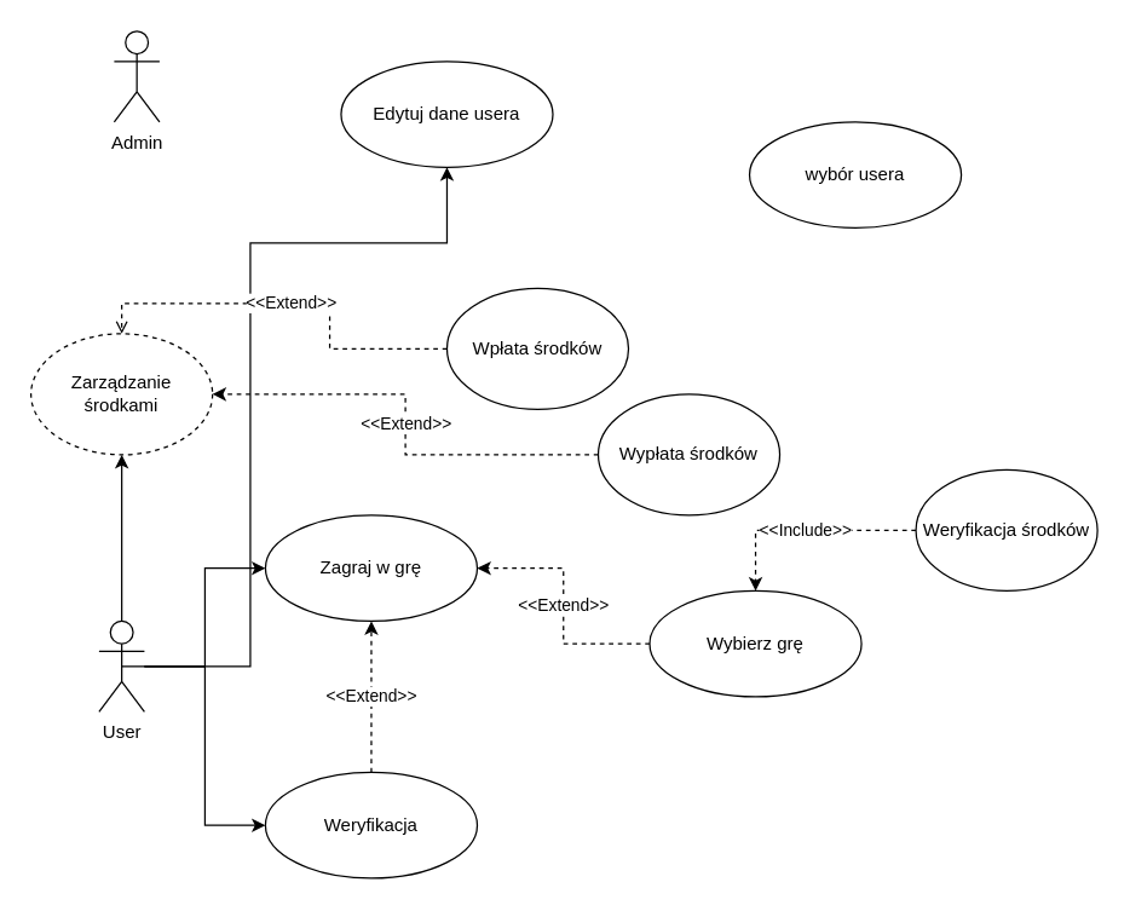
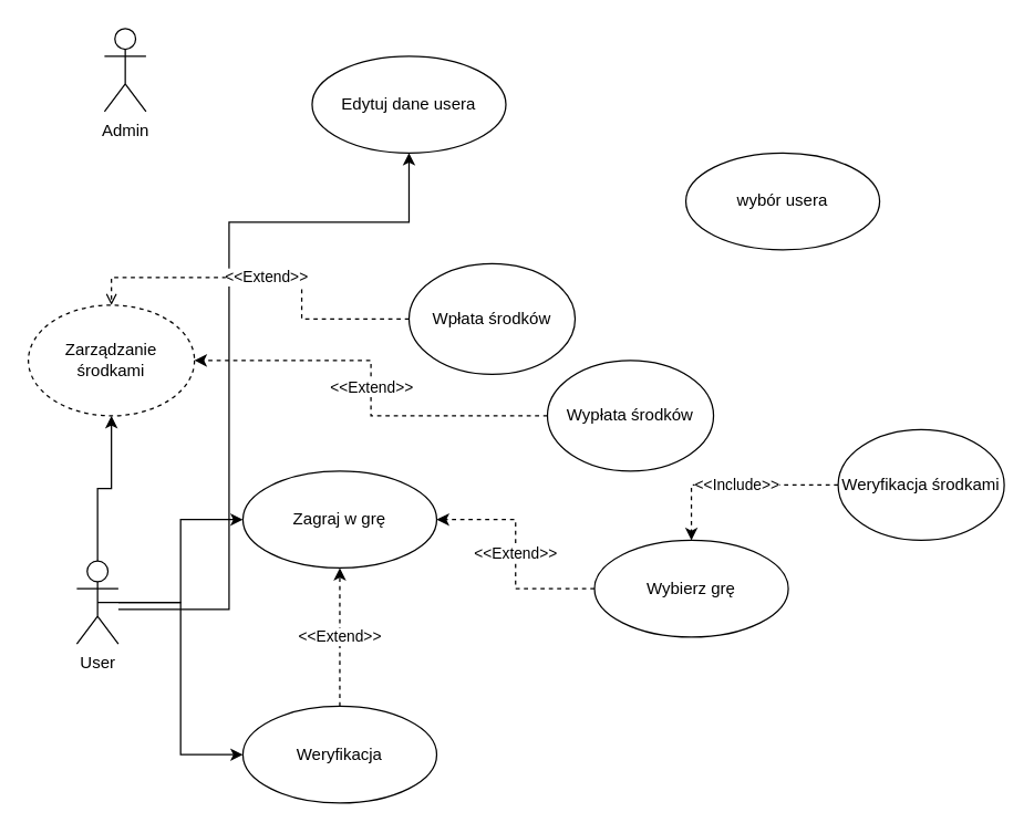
  <mxCell id="0" />
  <mxCell id="1" parent="0" />
  <mxCell id="2" value="Admin&lt;div&gt;&lt;br&gt;&lt;/div&gt;" style="shape=umlActor;verticalLabelPosition=bottom;verticalAlign=top;html=1;" vertex="1" parent="1"><mxGeometry x="75" y="20" width="30" height="60" as="geometry" /></mxCell>
  <mxCell id="3" style="edgeStyle=orthogonalEdgeStyle;rounded=0;orthogonalLoop=1;jettySize=auto;html=1;exitX=0.5;exitY=0.5;exitDx=0;exitDy=0;exitPerimeter=0;entryX=0;entryY=0.5;entryDx=0;entryDy=0;" edge="1" parent="1" source="7" target="9"><mxGeometry relative="1" as="geometry" /></mxCell>
  <mxCell id="4" style="edgeStyle=orthogonalEdgeStyle;rounded=0;orthogonalLoop=1;jettySize=auto;html=1;" edge="1" parent="1" source="7" target="14"><mxGeometry relative="1" as="geometry" /></mxCell>
  <mxCell id="5" style="edgeStyle=orthogonalEdgeStyle;rounded=0;orthogonalLoop=1;jettySize=auto;html=1;entryX=0.5;entryY=1;entryDx=0;entryDy=0;" edge="1" parent="1" source="7" target="10"><mxGeometry relative="1" as="geometry"><Array as="points"><mxPoint x="165" y="440" /><mxPoint x="165" y="160" /></Array></mxGeometry></mxCell>
  <mxCell id="6" style="edgeStyle=orthogonalEdgeStyle;rounded=0;orthogonalLoop=1;jettySize=auto;html=1;exitX=0.5;exitY=0;exitDx=0;exitDy=0;exitPerimeter=0;entryX=0.5;entryY=1;entryDx=0;entryDy=0;" edge="1" parent="1" source="7" target="19"><mxGeometry relative="1" as="geometry" /></mxCell>
- <mxCell id="7" value="User&lt;div&gt;&lt;br&gt;&lt;/div&gt;" style="shape=umlActor;verticalLabelPosition=bottom;verticalAlign=top;html=1;" vertex="1" parent="1"><mxGeometry x="65" y="410" width="30" height="60" as="geometry" /></mxCell>
+ <mxCell id="7" value="User&lt;div&gt;&lt;br&gt;&lt;/div&gt;" style="shape=umlActor;verticalLabelPosition=bottom;verticalAlign=top;html=1;" vertex="1" parent="1"><mxGeometry x="55" y="405" width="30" height="60" as="geometry" /></mxCell>
  <mxCell id="8" value="&amp;lt;&amp;lt;Extend&amp;gt;&amp;gt;" style="edgeStyle=orthogonalEdgeStyle;rounded=0;orthogonalLoop=1;jettySize=auto;html=1;dashed=1;" edge="1" parent="1" source="9" target="14"><mxGeometry relative="1" as="geometry" /></mxCell>
  <mxCell id="9" value="Weryfikacja" style="ellipse;whiteSpace=wrap;html=1;" vertex="1" parent="1"><mxGeometry x="175" y="510" width="140" height="70" as="geometry" /></mxCell>
  <mxCell id="10" value="Edytuj dane usera" style="ellipse;whiteSpace=wrap;html=1;" vertex="1" parent="1"><mxGeometry x="225" y="40" width="140" height="70" as="geometry" /></mxCell>
- <mxCell id="11" value="wybór usera" style="ellipse;whiteSpace=wrap;html=1;" vertex="1" parent="1"><mxGeometry x="495" y="80" width="140" height="70" as="geometry" /></mxCell>
+ <mxCell id="11" value="wybór usera" style="ellipse;whiteSpace=wrap;html=1;" vertex="1" parent="1"><mxGeometry x="495" y="110" width="140" height="70" as="geometry" /></mxCell>
  <mxCell id="12" value="&amp;lt;&amp;lt;Extend&amp;gt;&amp;gt;" style="edgeStyle=orthogonalEdgeStyle;rounded=0;orthogonalLoop=1;jettySize=auto;html=1;dashed=1;" edge="1" parent="1" source="13" target="14"><mxGeometry relative="1" as="geometry" /></mxCell>
  <mxCell id="13" value="Wybierz grę" style="ellipse;whiteSpace=wrap;html=1;" vertex="1" parent="1"><mxGeometry x="429" y="390" width="140" height="70" as="geometry" /></mxCell>
  <mxCell id="14" value="Zagraj w grę" style="ellipse;whiteSpace=wrap;html=1;" vertex="1" parent="1"><mxGeometry x="175" y="340" width="140" height="70" as="geometry" /></mxCell>
  <mxCell id="15" value="&amp;lt;&amp;lt;Extend&amp;gt;&amp;gt;" style="edgeStyle=orthogonalEdgeStyle;rounded=0;orthogonalLoop=1;jettySize=auto;html=1;entryX=0.5;entryY=0;entryDx=0;entryDy=0;dashed=1;endArrow=open;" edge="1" parent="1" source="16" target="19"><mxGeometry relative="1" as="geometry" /></mxCell>
  <mxCell id="16" value="Wpłata środków" style="ellipse;whiteSpace=wrap;html=1;" vertex="1" parent="1"><mxGeometry x="295" y="190" width="120" height="80" as="geometry" /></mxCell>
  <mxCell id="17" value="&amp;lt;&amp;lt;Extend&amp;gt;&amp;gt;" style="edgeStyle=orthogonalEdgeStyle;rounded=0;orthogonalLoop=1;jettySize=auto;html=1;entryX=1;entryY=0.5;entryDx=0;entryDy=0;dashed=1;" edge="1" parent="1" source="18" target="19"><mxGeometry relative="1" as="geometry" /></mxCell>
  <mxCell id="18" value="Wypłata środków" style="ellipse;whiteSpace=wrap;html=1;" vertex="1" parent="1"><mxGeometry x="395" y="260" width="120" height="80" as="geometry" /></mxCell>
  <mxCell id="19" value="Zarządzanie środkami" style="ellipse;whiteSpace=wrap;html=1;dashed=1;" vertex="1" parent="1"><mxGeometry x="20" y="220" width="120" height="80" as="geometry" /></mxCell>
  <mxCell id="20" value="&amp;lt;&amp;lt;Include&amp;gt;&amp;gt;" style="edgeStyle=orthogonalEdgeStyle;rounded=0;orthogonalLoop=1;jettySize=auto;html=1;exitX=0;exitY=0.5;exitDx=0;exitDy=0;entryX=0.5;entryY=0;entryDx=0;entryDy=0;dashed=1;" edge="1" parent="1" source="21" target="13"><mxGeometry relative="1" as="geometry" /></mxCell>
- <mxCell id="21" value="Weryfikacja środków" style="ellipse;whiteSpace=wrap;html=1;" vertex="1" parent="1"><mxGeometry x="605" y="310" width="120" height="80" as="geometry" /></mxCell>
+ <mxCell id="21" value="Weryfikacja środkami" style="ellipse;whiteSpace=wrap;html=1;" vertex="1" parent="1"><mxGeometry x="605" y="310" width="120" height="80" as="geometry" /></mxCell>
